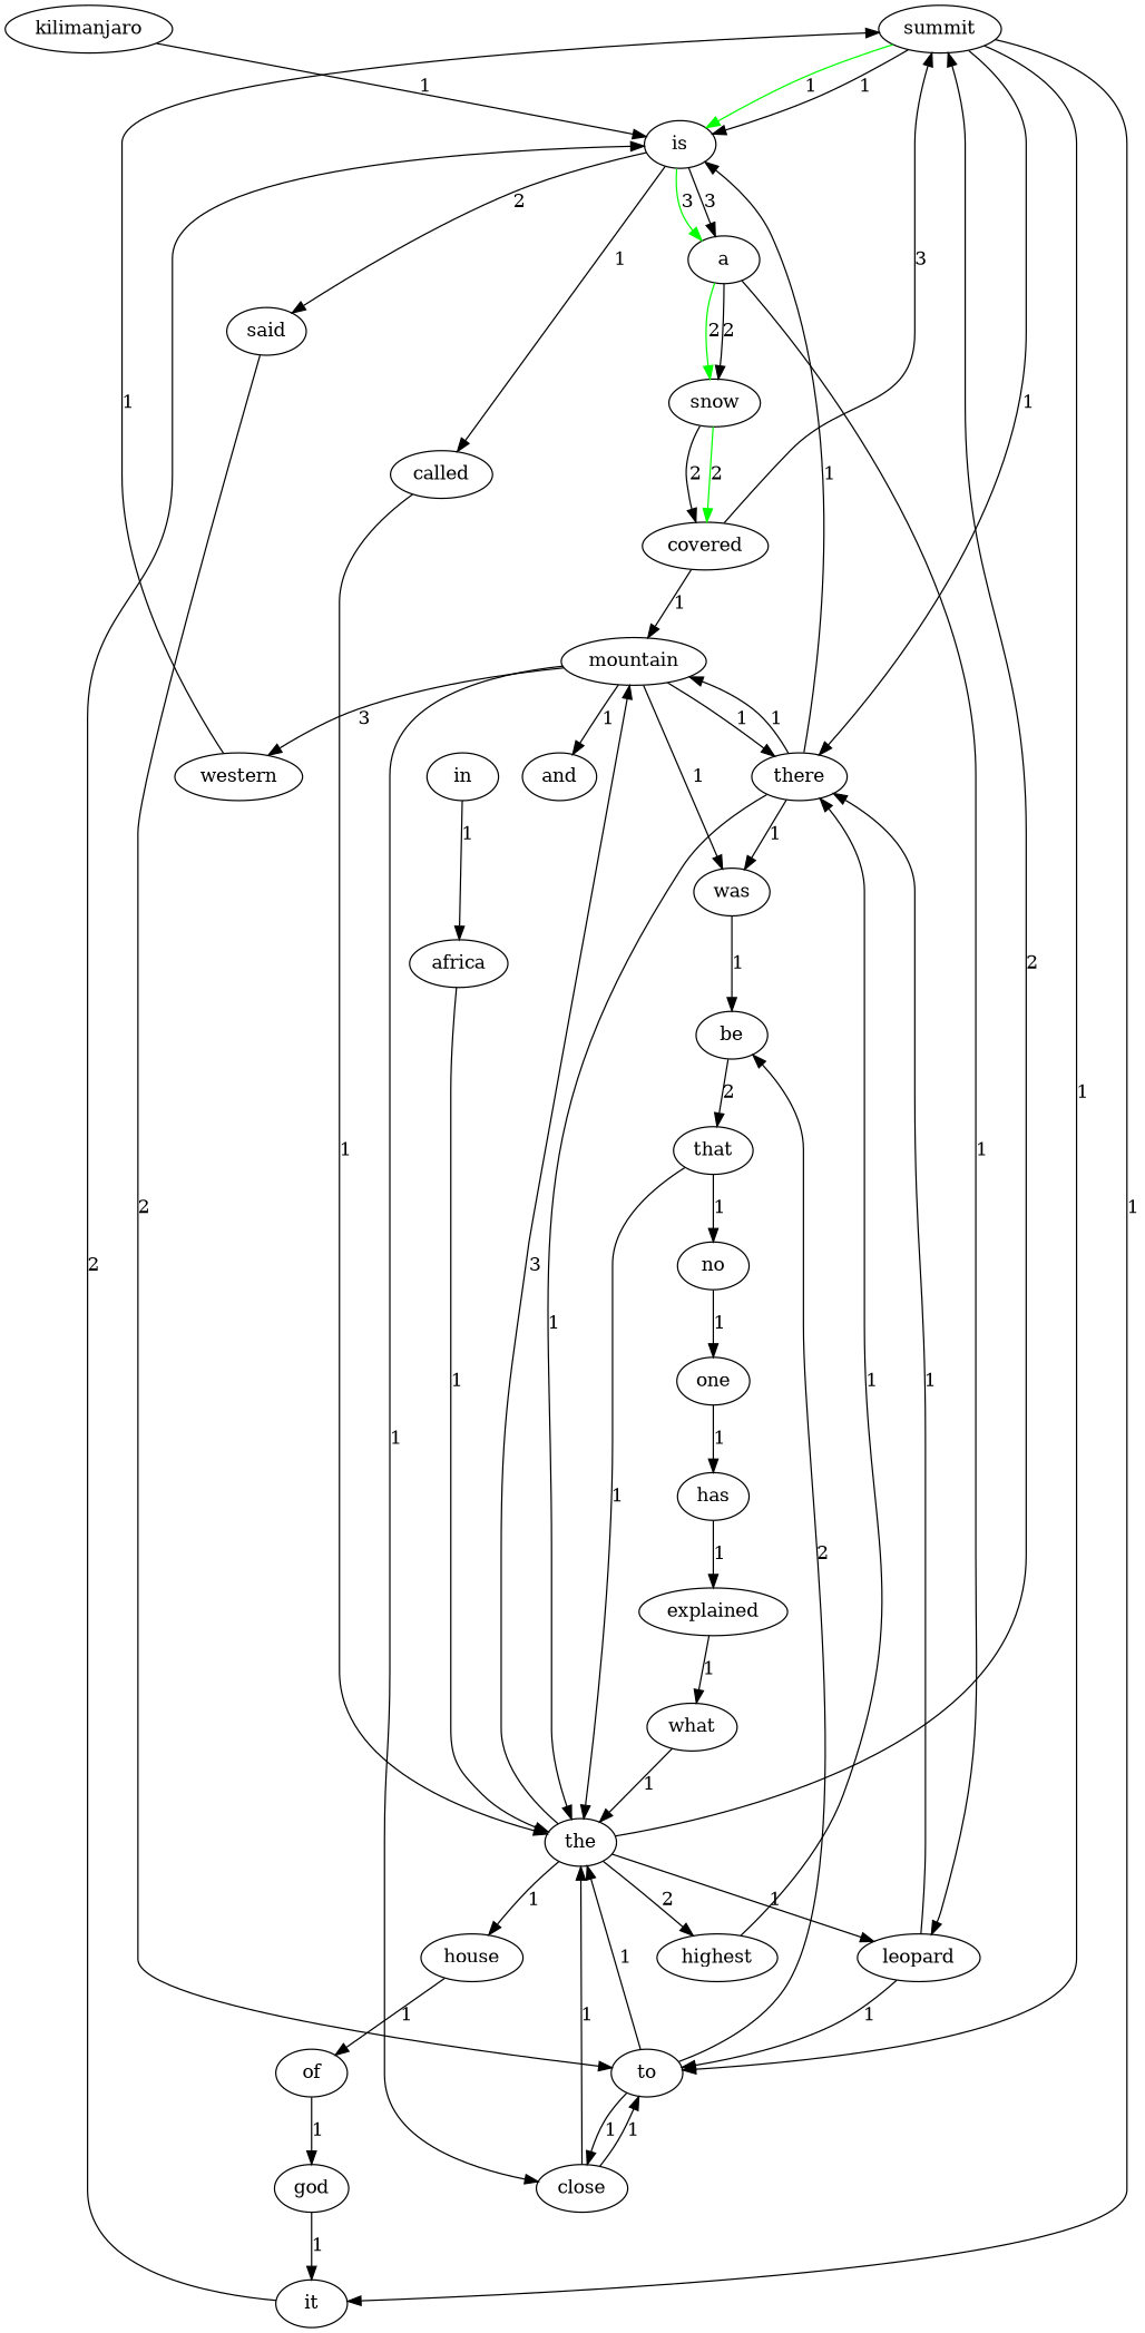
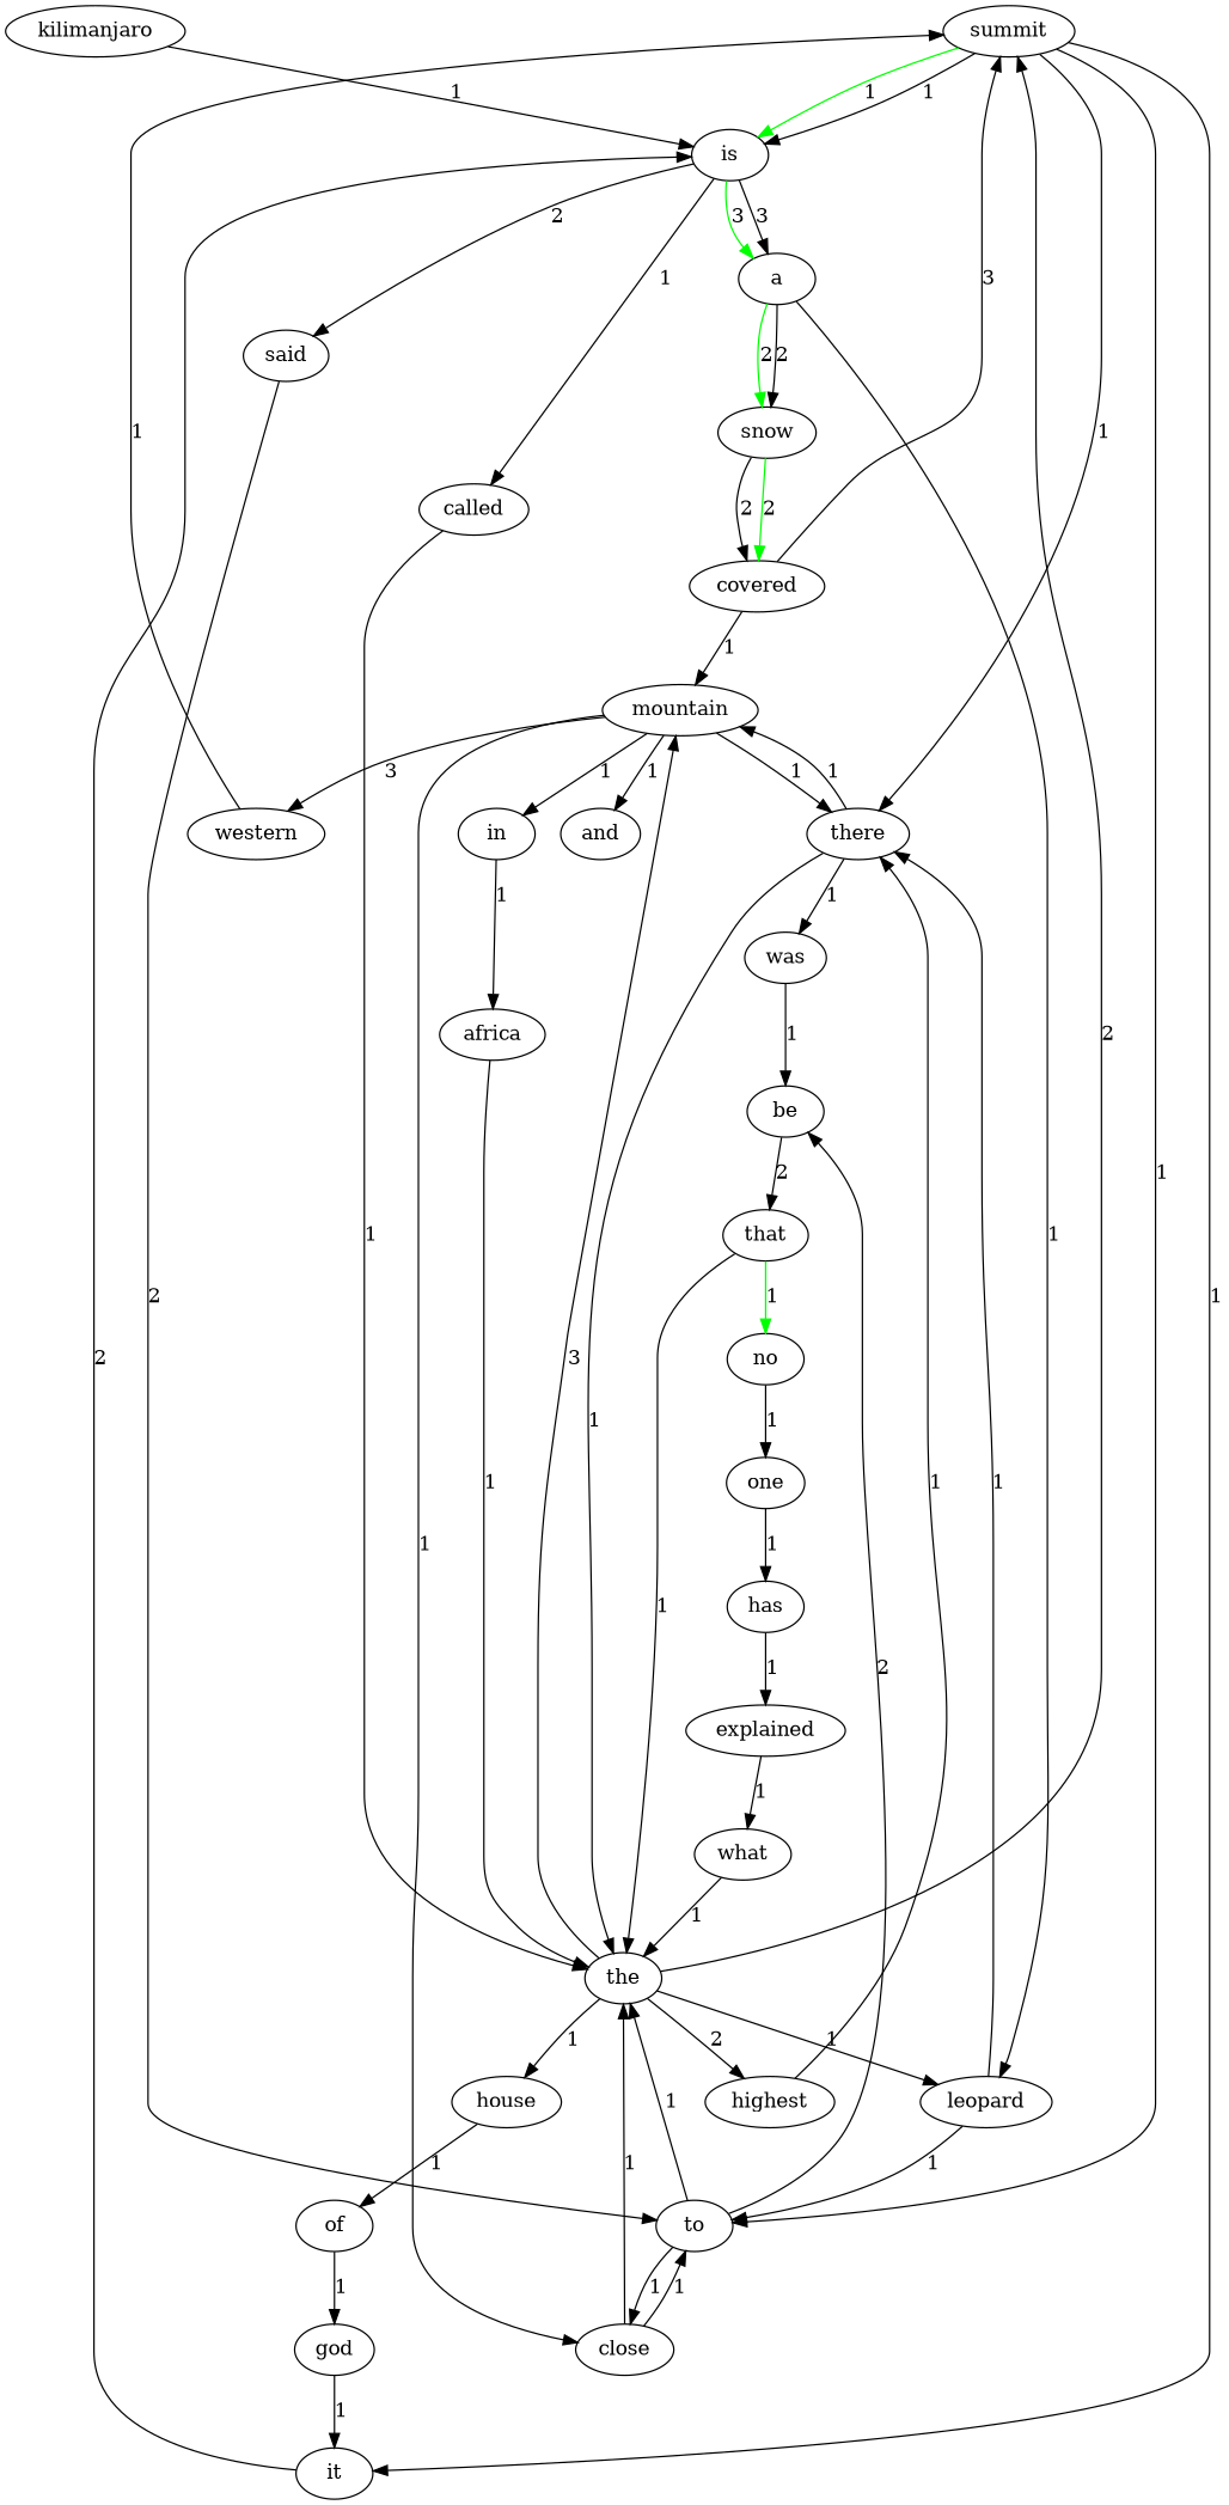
  digraph {
    edge [color=BLACK]
    summit
    is
    there
    to
    it
    a
    said
    called
    mountain
    the
    was
    close
    be
    snow
    leopard
    covered
    and
    in
    western
    kilimanjaro
    highest
    house
    africa
    that
    no
    of
    one
    has
    god
    explained
    what
    summit -> is [color=GREEN label=1]
    summit -> is [label=1]
    summit -> there [label=1]
    summit -> to [label=1]
    summit -> it [label=1]
    is -> a [color=GREEN label=3]
    is -> a [label=3]
    is -> said [label=2]
    is -> called [label=1]
-   there -> is [label=1]
    there -> mountain [label=1]
    there -> the [label=1]
    there -> was [label=1]
    to -> the [label=1]
    to -> close [label=1]
    to -> be [label=2]
    it -> is [label=2]
    a -> snow [color=GREEN label=2]
    a -> snow [label=2]
    a -> leopard [label=1]
    said -> to [label=2]
    called -> the [label=1]
    mountain -> there [label=1]
    mountain -> close [label=1]
    mountain -> and [label=1]
-   mountain -> was [label=1]
+   mountain -> in [label=1]
    mountain -> western [label=3]
    the -> summit [label=2]
    the -> mountain [label=3]
    the -> leopard [label=1]
    the -> highest [label=2]
    the -> house [label=1]
    was -> be [label=1]
    close -> to [label=1]
    close -> the [label=1]
    be -> that [label=2]
    snow -> covered [color=GREEN label=2]
    snow -> covered [label=2]
    leopard -> there [label=1]
    leopard -> to [label=1]
    covered -> summit [label=3]
    covered -> mountain [label=1]
    in -> africa [label=1]
    western -> summit [label=1]
    kilimanjaro -> is [label=1]
    highest -> there [label=1]
    house -> of [label=1]
    africa -> the [label=1]
    that -> the [label=1]
-   that -> no [label=1]
+   that -> no [color=GREEN label=1]
    no -> one [label=1]
    of -> god [label=1]
    one -> has [label=1]
    has -> explained [label=1]
    god -> it [label=1]
    explained -> what [label=1]
    what -> the [label=1]
  }
